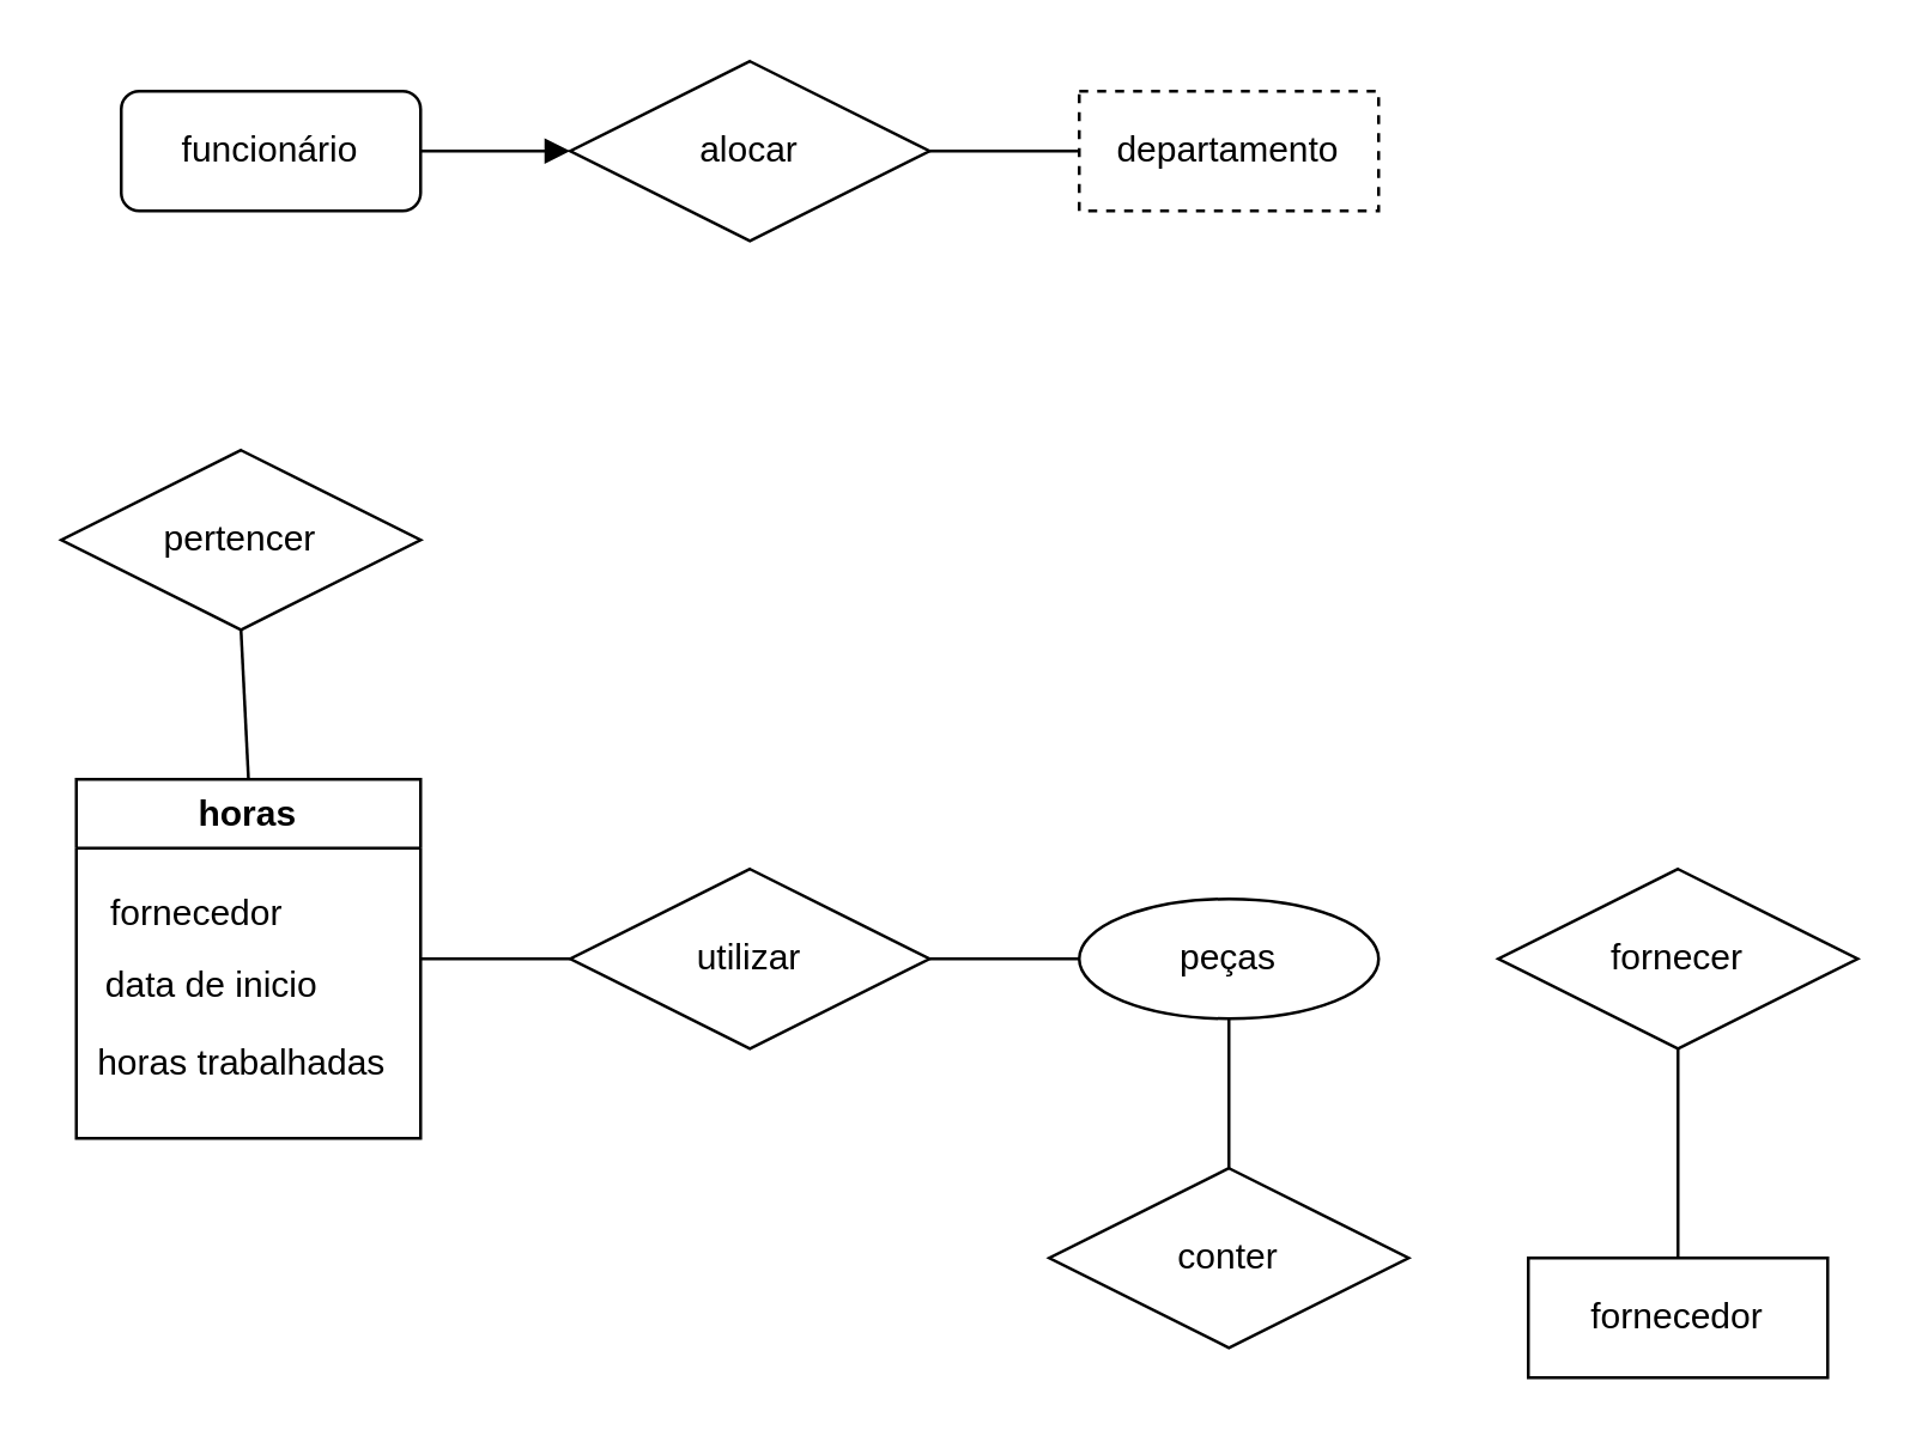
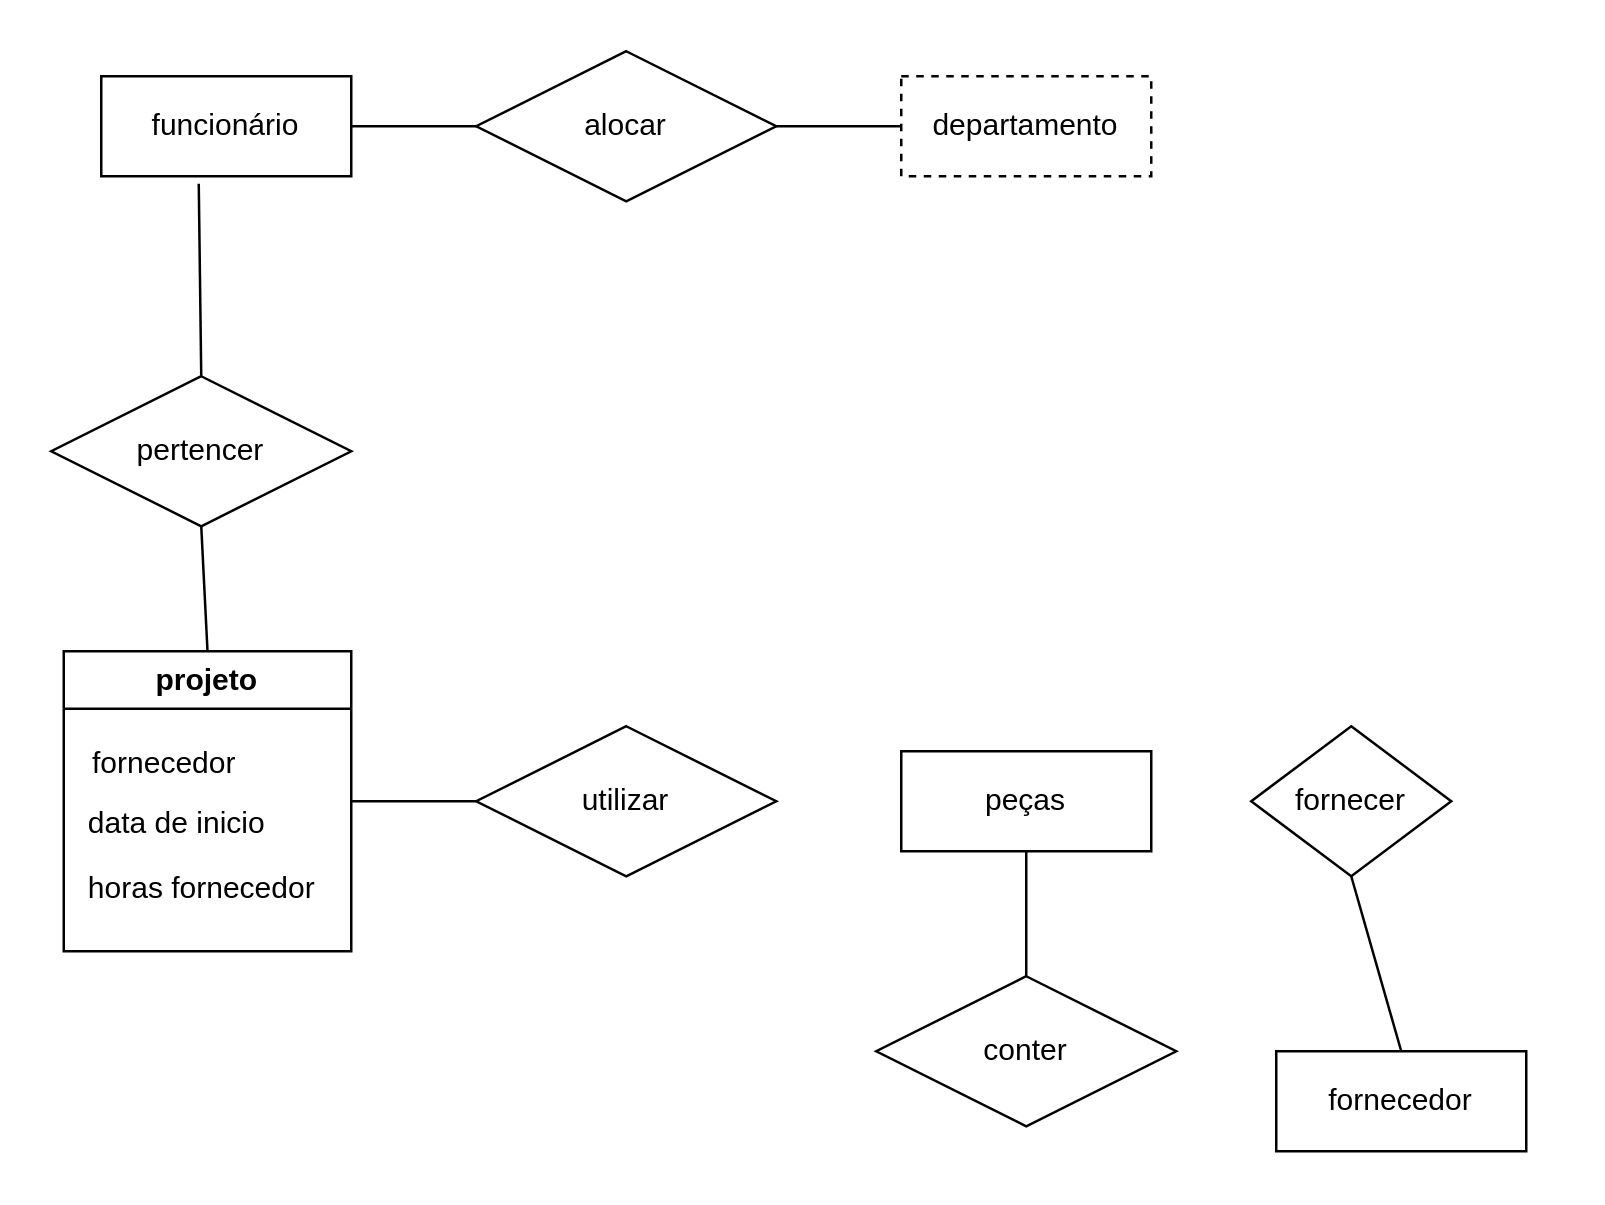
  <mxCell id="0" />
  <mxCell id="1" parent="0" />
- <mxCell id="2" value="funcionário" style="whiteSpace=wrap;html=1;align=center;rounded=1;" parent="1" vertex="1"><mxGeometry x="40" y="30" width="100" height="40" as="geometry" /></mxCell>
+ <mxCell id="2" value="funcionário" style="whiteSpace=wrap;html=1;align=center;" parent="1" vertex="1"><mxGeometry x="40" y="30" width="100" height="40" as="geometry" /></mxCell>
  <mxCell id="3" value="departamento" style="whiteSpace=wrap;html=1;align=center;dashed=1;" parent="1" vertex="1"><mxGeometry x="360" y="30" width="100" height="40" as="geometry" /></mxCell>
  <mxCell id="4" value="alocar" style="shape=rhombus;perimeter=rhombusPerimeter;whiteSpace=wrap;html=1;align=center;" parent="1" vertex="1"><mxGeometry x="190" y="20" width="120" height="60" as="geometry" /></mxCell>
  <mxCell id="5" value="pertencer" style="shape=rhombus;perimeter=rhombusPerimeter;whiteSpace=wrap;html=1;align=center;" parent="1" vertex="1"><mxGeometry x="20" y="150" width="120" height="60" as="geometry" /></mxCell>
- <mxCell id="6" value="horas" style="swimlane;whiteSpace=wrap;html=1;" parent="1" vertex="1"><mxGeometry x="25" y="260" width="115" height="120" as="geometry" /></mxCell>
+ <mxCell id="6" value="projeto" style="swimlane;whiteSpace=wrap;html=1;" parent="1" vertex="1"><mxGeometry x="25" y="260" width="115" height="120" as="geometry" /></mxCell>
  <mxCell id="7" value="fornecedor" style="text;html=1;align=center;verticalAlign=middle;resizable=0;points=[];autosize=1;strokeColor=none;fillColor=none;" parent="6" vertex="1"><mxGeometry y="30" width="80" height="30" as="geometry" /></mxCell>
  <mxCell id="8" value="data de inicio" style="text;html=1;align=center;verticalAlign=middle;resizable=0;points=[];autosize=1;strokeColor=none;fillColor=none;" parent="6" vertex="1"><mxGeometry y="54" width="90" height="30" as="geometry" /></mxCell>
- <mxCell id="9" value="horas trabalhadas" style="text;html=1;align=center;verticalAlign=middle;resizable=0;points=[];autosize=1;strokeColor=none;fillColor=none;" parent="6" vertex="1"><mxGeometry x="-5" y="80" width="120" height="30" as="geometry" /></mxCell>
+ <mxCell id="9" value="horas fornecedor" style="text;html=1;align=center;verticalAlign=middle;resizable=0;points=[];autosize=1;strokeColor=none;fillColor=none;" parent="6" vertex="1"><mxGeometry x="-5" y="80" width="120" height="30" as="geometry" /></mxCell>
  <mxCell id="10" value="utilizar" style="shape=rhombus;perimeter=rhombusPerimeter;whiteSpace=wrap;html=1;align=center;" parent="1" vertex="1"><mxGeometry x="190" y="290" width="120" height="60" as="geometry" /></mxCell>
- <mxCell id="11" value="peças" style="ellipse;whiteSpace=wrap;html=1;align=center;" parent="1" vertex="1"><mxGeometry x="360" y="300" width="100" height="40" as="geometry" /></mxCell>
- <mxCell id="12" value="fornecer" style="shape=rhombus;perimeter=rhombusPerimeter;whiteSpace=wrap;html=1;align=center;" parent="1" vertex="1"><mxGeometry x="500" y="290" width="120" height="60" as="geometry" /></mxCell>
+ <mxCell id="11" value="peças" style="whiteSpace=wrap;html=1;align=center;" parent="1" vertex="1"><mxGeometry x="360" y="300" width="100" height="40" as="geometry" /></mxCell>
+ <mxCell id="12" value="fornecer" style="shape=rhombus;perimeter=rhombusPerimeter;whiteSpace=wrap;html=1;align=center;" parent="1" vertex="1"><mxGeometry x="500" y="290" width="80" height="60" as="geometry" /></mxCell>
  <mxCell id="13" value="fornecedor" style="whiteSpace=wrap;html=1;align=center;" parent="1" vertex="1"><mxGeometry x="510" y="420" width="100" height="40" as="geometry" /></mxCell>
  <mxCell id="14" value="conter" style="shape=rhombus;perimeter=rhombusPerimeter;whiteSpace=wrap;html=1;align=center;" parent="1" vertex="1"><mxGeometry x="350" y="390" width="120" height="60" as="geometry" /></mxCell>
- <mxCell id="15" value="" style="endArrow=block;html=1;rounded=0;exitX=1;exitY=0.5;exitDx=0;exitDy=0;entryX=0;entryY=0.5;entryDx=0;entryDy=0;" parent="1" source="2" target="4" edge="1"><mxGeometry width="50" height="50" relative="1" as="geometry"><mxPoint x="310" y="270" as="sourcePoint" /><mxPoint x="360" y="220" as="targetPoint" /></mxGeometry></mxCell>
+ <mxCell id="15" value="" style="endArrow=none;html=1;rounded=0;exitX=1;exitY=0.5;exitDx=0;exitDy=0;entryX=0;entryY=0.5;entryDx=0;entryDy=0;" parent="1" source="2" target="4" edge="1"><mxGeometry width="50" height="50" relative="1" as="geometry"><mxPoint x="310" y="270" as="sourcePoint" /><mxPoint x="360" y="220" as="targetPoint" /></mxGeometry></mxCell>
  <mxCell id="16" value="" style="endArrow=none;html=1;rounded=0;exitX=1;exitY=0.5;exitDx=0;exitDy=0;entryX=0;entryY=0.5;entryDx=0;entryDy=0;" parent="1" source="4" target="3" edge="1"><mxGeometry width="50" height="50" relative="1" as="geometry"><mxPoint x="310" y="270" as="sourcePoint" /><mxPoint x="360" y="220" as="targetPoint" /></mxGeometry></mxCell>
+ <mxCell id="17" value="" style="endArrow=none;html=1;rounded=0;entryX=0.39;entryY=1.075;entryDx=0;entryDy=0;exitX=0.5;exitY=0;exitDx=0;exitDy=0;entryPerimeter=0;" parent="1" source="5" target="2" edge="1"><mxGeometry width="50" height="50" relative="1" as="geometry"><mxPoint x="310" y="270" as="sourcePoint" /><mxPoint x="190" y="150" as="targetPoint" /></mxGeometry></mxCell>
  <mxCell id="18" value="" style="endArrow=none;html=1;rounded=0;entryX=0.5;entryY=1;entryDx=0;entryDy=0;exitX=0.5;exitY=0;exitDx=0;exitDy=0;" parent="1" source="6" target="5" edge="1"><mxGeometry width="50" height="50" relative="1" as="geometry"><mxPoint x="310" y="270" as="sourcePoint" /><mxPoint x="360" y="220" as="targetPoint" /></mxGeometry></mxCell>
  <mxCell id="19" value="" style="endArrow=none;html=1;rounded=0;exitX=0;exitY=0.5;exitDx=0;exitDy=0;entryX=1;entryY=0.5;entryDx=0;entryDy=0;" parent="1" source="10" target="6" edge="1"><mxGeometry width="50" height="50" relative="1" as="geometry"><mxPoint x="310" y="270" as="sourcePoint" /><mxPoint x="360" y="220" as="targetPoint" /></mxGeometry></mxCell>
- <mxCell id="20" value="" style="endArrow=none;html=1;rounded=0;exitX=1;exitY=0.5;exitDx=0;exitDy=0;entryX=0;entryY=0.5;entryDx=0;entryDy=0;" parent="1" source="10" target="11" edge="1"><mxGeometry width="50" height="50" relative="1" as="geometry"><mxPoint x="310" y="270" as="sourcePoint" /><mxPoint x="360" y="220" as="targetPoint" /></mxGeometry></mxCell>
  <mxCell id="21" value="" style="endArrow=none;html=1;rounded=0;exitX=0.5;exitY=0;exitDx=0;exitDy=0;entryX=0.5;entryY=1;entryDx=0;entryDy=0;" parent="1" source="14" target="11" edge="1"><mxGeometry width="50" height="50" relative="1" as="geometry"><mxPoint x="310" y="270" as="sourcePoint" /><mxPoint x="360" y="220" as="targetPoint" /></mxGeometry></mxCell>
  <mxCell id="22" value="" style="endArrow=none;html=1;rounded=0;entryX=0.5;entryY=1;entryDx=0;entryDy=0;exitX=0.5;exitY=0;exitDx=0;exitDy=0;" parent="1" source="13" target="12" edge="1"><mxGeometry width="50" height="50" relative="1" as="geometry"><mxPoint x="310" y="270" as="sourcePoint" /><mxPoint x="360" y="220" as="targetPoint" /></mxGeometry></mxCell>
